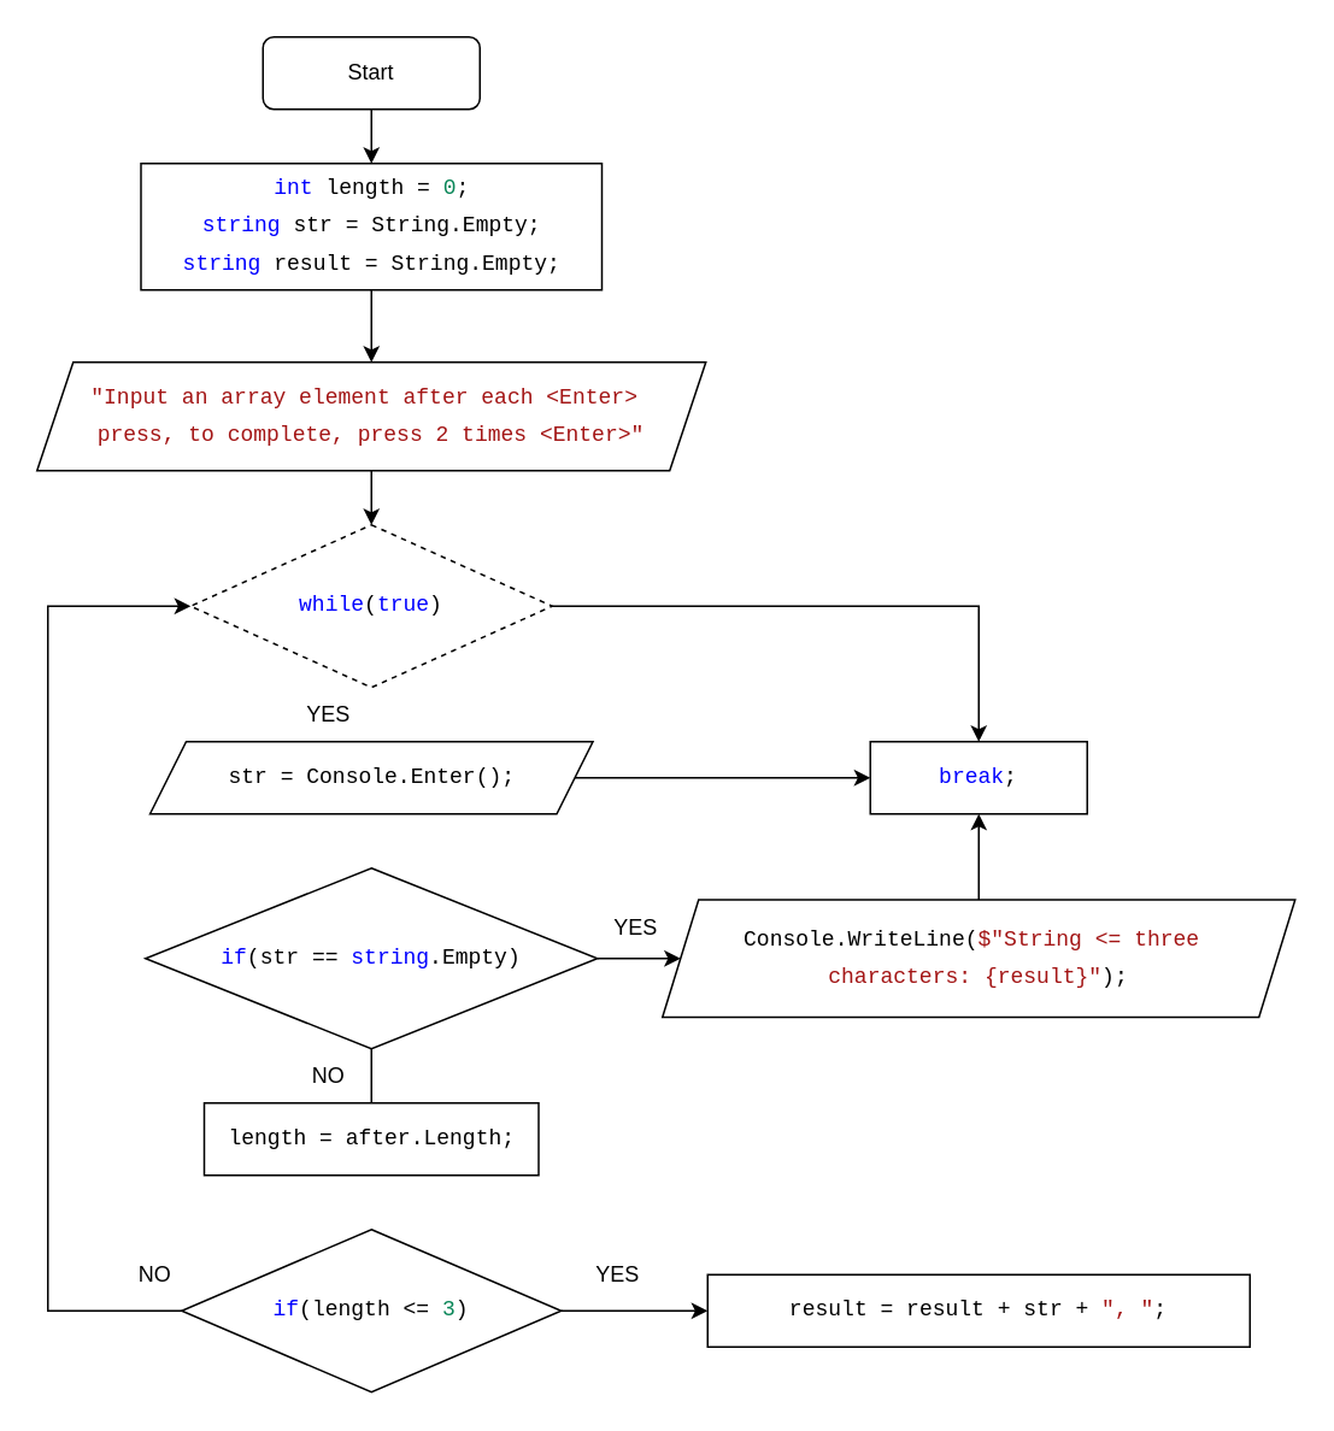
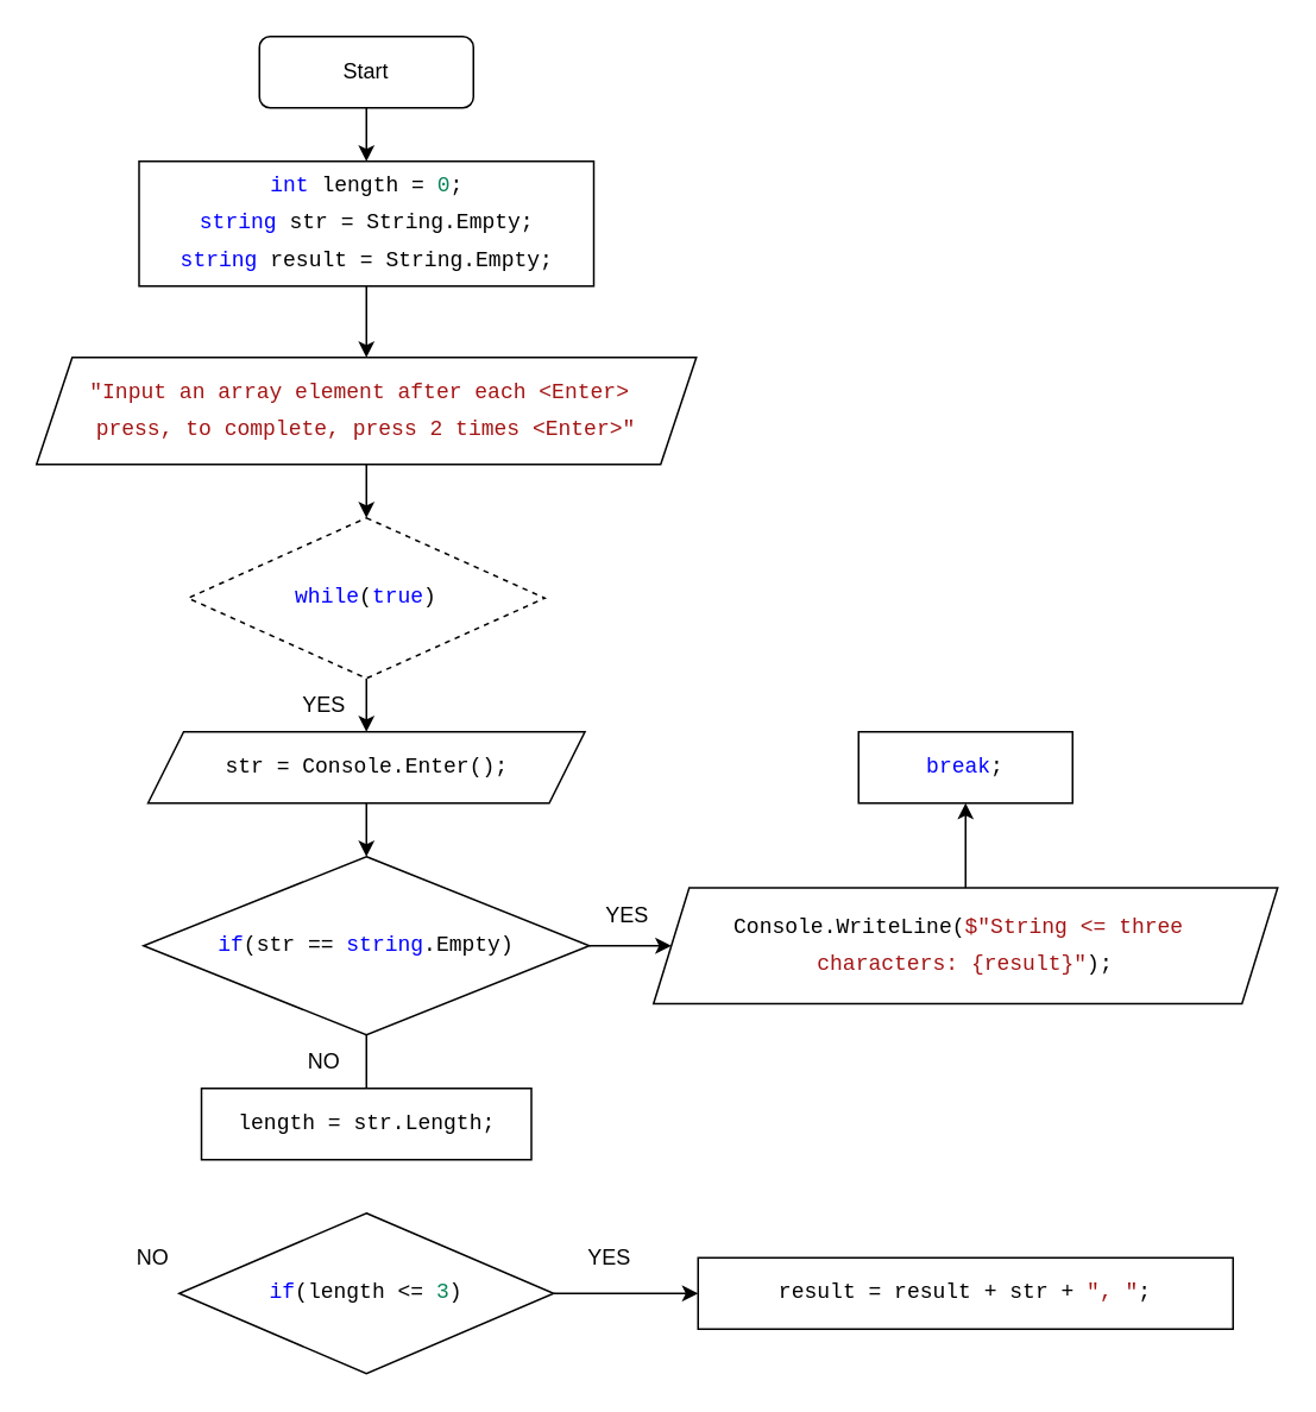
  <mxCell id="0" />
  <mxCell id="1" parent="0" />
  <mxCell id="2" value="" style="edgeStyle=orthogonalEdgeStyle;rounded=0;orthogonalLoop=1;jettySize=auto;html=1;fontSize=12;" parent="1" source="3" target="5" edge="1"><mxGeometry relative="1" as="geometry" /></mxCell>
  <mxCell id="3" value="&lt;p&gt;Start&lt;/p&gt;" style="rounded=1;whiteSpace=wrap;html=1;" parent="1" vertex="1"><mxGeometry x="145" y="20" width="120" height="40" as="geometry" /></mxCell>
  <mxCell id="4" value="" style="edgeStyle=orthogonalEdgeStyle;rounded=0;orthogonalLoop=1;jettySize=auto;html=1;" parent="1" source="5" target="7" edge="1"><mxGeometry relative="1" as="geometry" /></mxCell>
  <mxCell id="5" value="&lt;div style=&quot;color: rgb(212, 212, 212); background-color: rgb(30, 30, 30); font-family: Menlo, Monaco, &amp;quot;Courier New&amp;quot;, monospace; font-size: 14px; line-height: 21px;&quot;&gt;&lt;div style=&quot;color: rgb(0, 0, 0); background-color: rgb(255, 255, 255); line-height: 21px; font-size: 12px;&quot;&gt;&lt;p&gt;&lt;span style=&quot;color: #0000ff;&quot;&gt;int&lt;/span&gt; length = &lt;span style=&quot;color: #098658;&quot;&gt;0&lt;/span&gt;;&lt;br&gt; &lt;span style=&quot;color: #0000ff;&quot;&gt;string&lt;/span&gt; str = String.Empty;&lt;br&gt;&lt;span style=&quot;color: #0000ff;&quot;&gt;string&lt;/span&gt; result = String.Empty;&lt;/p&gt;&lt;/div&gt;&lt;/div&gt;" style="rounded=0;whiteSpace=wrap;html=1;" parent="1" vertex="1"><mxGeometry x="77.5" y="90" width="255" height="70" as="geometry" /></mxCell>
  <mxCell id="6" value="" style="edgeStyle=orthogonalEdgeStyle;rounded=0;orthogonalLoop=1;jettySize=auto;html=1;" parent="1" source="7" target="9" edge="1"><mxGeometry relative="1" as="geometry" /></mxCell>
  <mxCell id="7" value="&lt;div style=&quot;background-color: rgb(255, 255, 255); font-family: Menlo, Monaco, &amp;quot;Courier New&amp;quot;, monospace; line-height: 21px;&quot;&gt;&lt;span style=&quot;color: rgb(163, 21, 21);&quot;&gt;&lt;font style=&quot;font-size: 12px;&quot;&gt;&quot;Input an array element after each &amp;lt;Enter&amp;gt;&amp;nbsp;&lt;/font&gt;&lt;/span&gt;&lt;/div&gt;&lt;div style=&quot;background-color: rgb(255, 255, 255); font-family: Menlo, Monaco, &amp;quot;Courier New&amp;quot;, monospace; line-height: 21px;&quot;&gt;&lt;span style=&quot;color: rgb(163, 21, 21);&quot;&gt;&lt;font style=&quot;font-size: 12px;&quot;&gt;press, to complete, press 2 times &amp;lt;Enter&amp;gt;&quot;&lt;/font&gt;&lt;/span&gt;&lt;/div&gt;" style="shape=parallelogram;perimeter=parallelogramPerimeter;whiteSpace=wrap;html=1;fixedSize=1;" parent="1" vertex="1"><mxGeometry x="20" y="200" width="370" height="60" as="geometry" /></mxCell>
- <mxCell id="8" value="" style="edgeStyle=orthogonalEdgeStyle;rounded=0;orthogonalLoop=1;jettySize=auto;html=1;" parent="1" source="9" target="17" edge="1"><mxGeometry relative="1" as="geometry" /></mxCell>
+ <mxCell id="8" value="" style="edgeStyle=orthogonalEdgeStyle;rounded=0;orthogonalLoop=1;jettySize=auto;html=1;" parent="1" source="9" target="11" edge="1"><mxGeometry relative="1" as="geometry" /></mxCell>
  <mxCell id="9" value="&lt;div style=&quot;background-color: rgb(255, 255, 255); font-family: Menlo, Monaco, &amp;quot;Courier New&amp;quot;, monospace; line-height: 21px;&quot;&gt;&lt;span style=&quot;color: #0000ff;&quot;&gt;while&lt;/span&gt;(&lt;span style=&quot;color: #0000ff;&quot;&gt;true&lt;/span&gt;)&lt;/div&gt;" style="rhombus;whiteSpace=wrap;html=1;dashed=1;" parent="1" vertex="1"><mxGeometry x="105" y="290" width="200" height="90" as="geometry" /></mxCell>
- <mxCell id="10" value="" style="edgeStyle=orthogonalEdgeStyle;rounded=0;orthogonalLoop=1;jettySize=auto;html=1;" parent="1" source="11" target="17" edge="1"><mxGeometry relative="1" as="geometry" /></mxCell>
+ <mxCell id="10" value="" style="edgeStyle=orthogonalEdgeStyle;rounded=0;orthogonalLoop=1;jettySize=auto;html=1;" parent="1" source="11" target="14" edge="1"><mxGeometry relative="1" as="geometry" /></mxCell>
  <mxCell id="11" value="&lt;div style=&quot;background-color: rgb(255, 255, 255); font-family: Menlo, Monaco, &amp;quot;Courier New&amp;quot;, monospace; line-height: 21px;&quot;&gt;&lt;font style=&quot;font-size: 12px;&quot;&gt;str = Console.Enter();&lt;/font&gt;&lt;/div&gt;" style="shape=parallelogram;perimeter=parallelogramPerimeter;whiteSpace=wrap;html=1;fixedSize=1;" parent="1" vertex="1"><mxGeometry x="82.5" y="410" width="245" height="40" as="geometry" /></mxCell>
  <mxCell id="12" value="" style="edgeStyle=orthogonalEdgeStyle;rounded=0;orthogonalLoop=1;jettySize=auto;html=1;" parent="1" source="14" target="16" edge="1"><mxGeometry relative="1" as="geometry" /></mxCell>
  <mxCell id="13" value="" style="edgeStyle=orthogonalEdgeStyle;rounded=0;orthogonalLoop=1;jettySize=auto;html=1;" parent="1" source="14" edge="1"><mxGeometry relative="1" as="geometry"><mxPoint x="205" y="640" as="targetPoint" /></mxGeometry></mxCell>
  <mxCell id="14" value="&lt;div style=&quot;background-color: rgb(255, 255, 255); font-family: Menlo, Monaco, &amp;quot;Courier New&amp;quot;, monospace; line-height: 21px;&quot;&gt;&lt;span style=&quot;color: #0000ff;&quot;&gt;if&lt;/span&gt;(str == &lt;span style=&quot;color: #0000ff;&quot;&gt;string&lt;/span&gt;.Empty)&lt;/div&gt;" style="rhombus;whiteSpace=wrap;html=1;" parent="1" vertex="1"><mxGeometry x="80" y="480" width="250" height="100" as="geometry" /></mxCell>
  <mxCell id="15" value="" style="edgeStyle=orthogonalEdgeStyle;rounded=0;orthogonalLoop=1;jettySize=auto;html=1;" parent="1" source="16" target="17" edge="1"><mxGeometry relative="1" as="geometry" /></mxCell>
  <mxCell id="16" value="&lt;div style=&quot;background-color: rgb(255, 255, 255); font-family: Menlo, Monaco, &amp;quot;Courier New&amp;quot;, monospace; line-height: 21px;&quot;&gt;&lt;div style=&quot;line-height: 21px;&quot;&gt;Console.WriteLine(&lt;span style=&quot;color: #a31515;&quot;&gt;$&quot;&lt;/span&gt;&lt;span style=&quot;color: #a31515;&quot;&gt;String &amp;lt;= three&amp;nbsp;&lt;/span&gt;&lt;/div&gt;&lt;div style=&quot;line-height: 21px;&quot;&gt;&lt;span style=&quot;color: #a31515;&quot;&gt;characters: &lt;/span&gt;&lt;span style=&quot;color: #a31515;&quot;&gt;{result}&lt;/span&gt;&lt;span style=&quot;color: #a31515;&quot;&gt;&quot;&lt;/span&gt;);&lt;/div&gt;&lt;/div&gt;" style="shape=parallelogram;perimeter=parallelogramPerimeter;whiteSpace=wrap;html=1;fixedSize=1;" parent="1" vertex="1"><mxGeometry x="366" y="497.5" width="350" height="65" as="geometry" /></mxCell>
  <mxCell id="17" value="&lt;div style=&quot;background-color: rgb(255, 255, 255); font-family: Menlo, Monaco, &amp;quot;Courier New&amp;quot;, monospace; line-height: 21px;&quot;&gt;&lt;span style=&quot;color: #0000ff;&quot;&gt;break&lt;/span&gt;;&lt;/div&gt;" style="rounded=0;whiteSpace=wrap;html=1;" parent="1" vertex="1"><mxGeometry x="481" y="410" width="120" height="40" as="geometry" /></mxCell>
- <mxCell id="18" value="&lt;div style=&quot;background-color: rgb(255, 255, 255); font-family: Menlo, Monaco, &amp;quot;Courier New&amp;quot;, monospace; line-height: 21px;&quot;&gt;&lt;font style=&quot;font-size: 12px;&quot;&gt;length = after.Length;&lt;/font&gt;&lt;/div&gt;" style="rounded=0;whiteSpace=wrap;html=1;" parent="1" vertex="1"><mxGeometry x="112.5" y="610" width="185" height="40" as="geometry" /></mxCell>
+ <mxCell id="18" value="&lt;div style=&quot;background-color: rgb(255, 255, 255); font-family: Menlo, Monaco, &amp;quot;Courier New&amp;quot;, monospace; line-height: 21px;&quot;&gt;&lt;font style=&quot;font-size: 12px;&quot;&gt;length = str.Length;&lt;/font&gt;&lt;/div&gt;" style="rounded=0;whiteSpace=wrap;html=1;" parent="1" vertex="1"><mxGeometry x="112.5" y="610" width="185" height="40" as="geometry" /></mxCell>
  <mxCell id="19" value="" style="edgeStyle=orthogonalEdgeStyle;rounded=0;orthogonalLoop=1;jettySize=auto;html=1;" parent="1" source="21" target="22" edge="1"><mxGeometry relative="1" as="geometry" /></mxCell>
- <mxCell id="20" style="edgeStyle=orthogonalEdgeStyle;rounded=0;orthogonalLoop=1;jettySize=auto;html=1;entryX=0;entryY=0.5;entryDx=0;entryDy=0;" parent="1" source="21" target="9" edge="1"><mxGeometry relative="1" as="geometry"><mxPoint x="30" y="380" as="targetPoint" /><Array as="points"><mxPoint x="26" y="725" /><mxPoint x="26" y="335" /></Array></mxGeometry></mxCell>
  <mxCell id="21" value="&lt;div style=&quot;background-color: rgb(255, 255, 255); font-family: Menlo, Monaco, &amp;quot;Courier New&amp;quot;, monospace; line-height: 21px;&quot;&gt;&lt;span style=&quot;color: #0000ff;&quot;&gt;if&lt;/span&gt;(length &amp;lt;= &lt;span style=&quot;color: #098658;&quot;&gt;3&lt;/span&gt;)&lt;/div&gt;" style="rhombus;whiteSpace=wrap;html=1;" parent="1" vertex="1"><mxGeometry x="100" y="680" width="210" height="90" as="geometry" /></mxCell>
  <mxCell id="22" value="&lt;div style=&quot;background-color: rgb(255, 255, 255); font-family: Menlo, Monaco, &amp;quot;Courier New&amp;quot;, monospace; line-height: 21px;&quot;&gt;result = result + str + &lt;span style=&quot;color: #a31515;&quot;&gt;&quot;, &quot;&lt;/span&gt;;&lt;/div&gt;" style="rounded=0;whiteSpace=wrap;html=1;" parent="1" vertex="1"><mxGeometry x="391" y="705" width="300" height="40" as="geometry" /></mxCell>
  <mxCell id="23" value="YES&lt;br&gt;" style="text;html=1;align=center;verticalAlign=middle;resizable=0;points=[];autosize=1;strokeColor=none;fillColor=none;fontSize=12;" parent="1" vertex="1"><mxGeometry x="316" y="690" width="50" height="30" as="geometry" /></mxCell>
  <mxCell id="24" value="NO" style="text;html=1;align=center;verticalAlign=middle;resizable=0;points=[];autosize=1;strokeColor=none;fillColor=none;fontSize=12;" parent="1" vertex="1"><mxGeometry x="65" y="690" width="40" height="30" as="geometry" /></mxCell>
  <mxCell id="25" value="YES&lt;br&gt;" style="text;html=1;align=center;verticalAlign=middle;resizable=0;points=[];autosize=1;strokeColor=none;fillColor=none;fontSize=12;" parent="1" vertex="1"><mxGeometry x="326" y="497.5" width="50" height="30" as="geometry" /></mxCell>
  <mxCell id="26" value="YES&lt;br&gt;" style="text;html=1;align=center;verticalAlign=middle;resizable=0;points=[];autosize=1;strokeColor=none;fillColor=none;fontSize=12;" parent="1" vertex="1"><mxGeometry x="156" y="380" width="50" height="30" as="geometry" /></mxCell>
  <mxCell id="27" value="NO" style="text;html=1;align=center;verticalAlign=middle;resizable=0;points=[];autosize=1;strokeColor=none;fillColor=none;fontSize=12;" parent="1" vertex="1"><mxGeometry x="161" y="580" width="40" height="30" as="geometry" /></mxCell>
